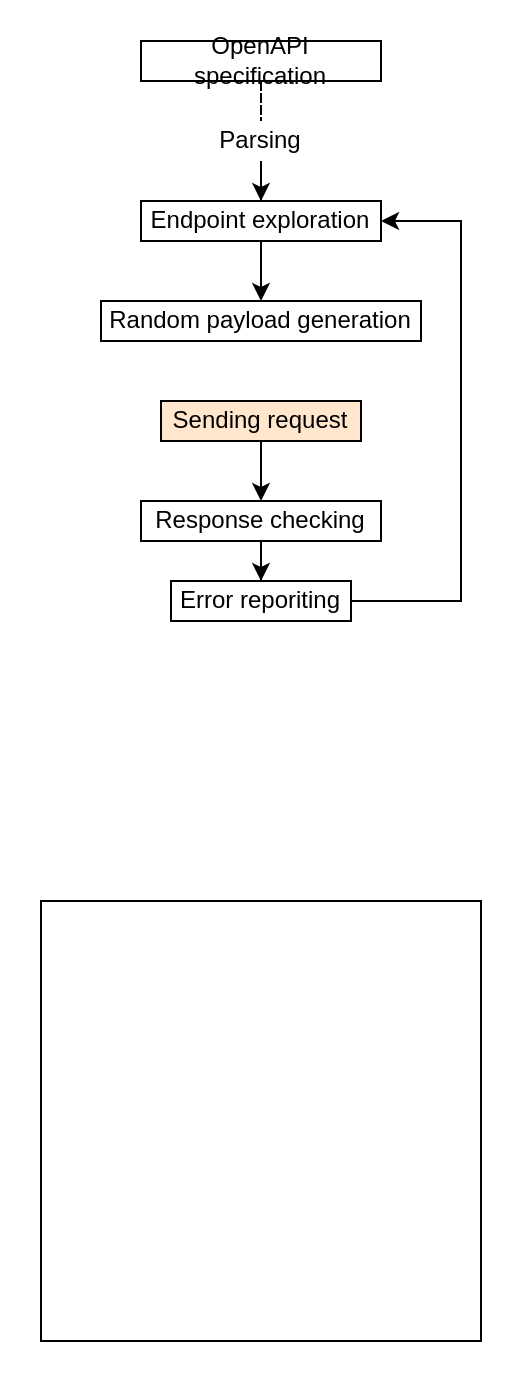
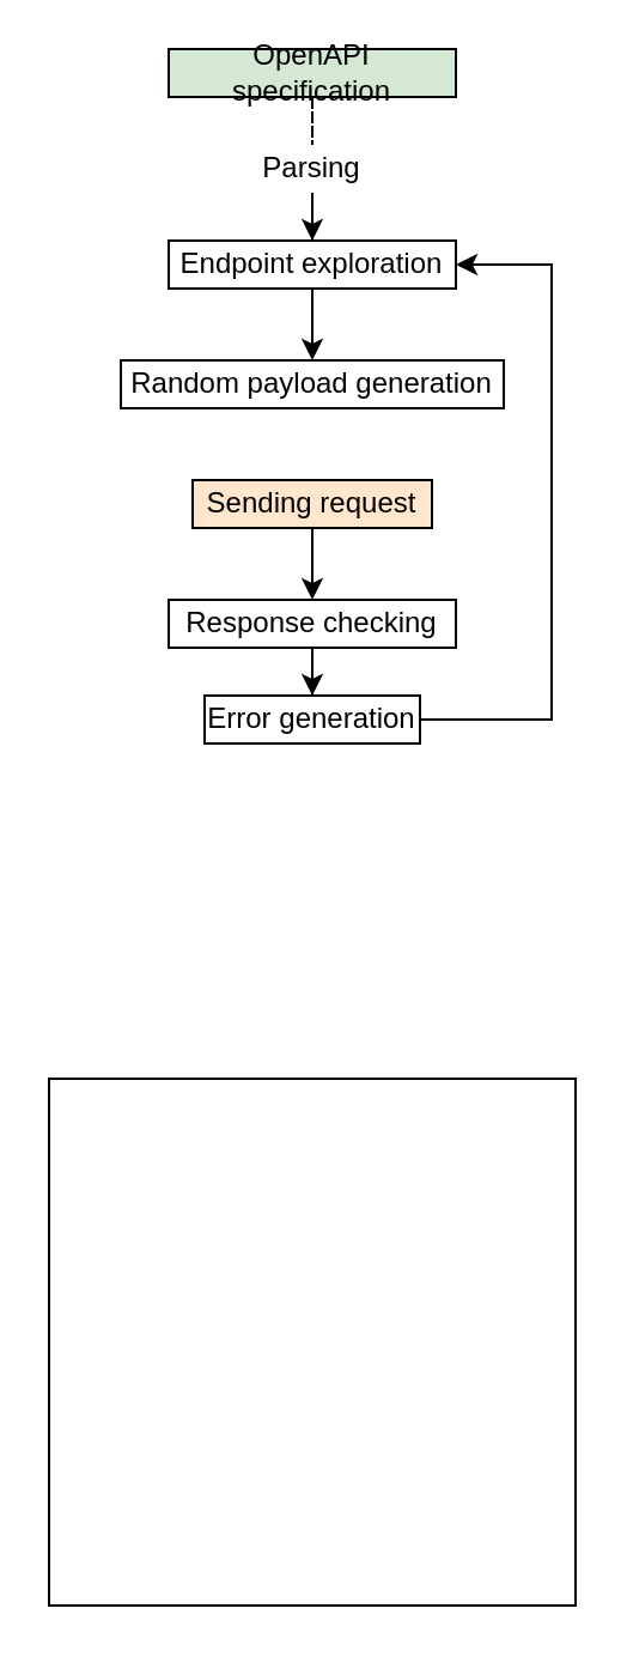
  <mxCell id="0" />
  <mxCell id="1" parent="0" />
  <mxCell id="2" style="edgeStyle=orthogonalEdgeStyle;rounded=0;orthogonalLoop=1;jettySize=auto;html=1;startArrow=none;" edge="1" parent="1" source="14" target="6"><mxGeometry relative="1" as="geometry" /></mxCell>
- <mxCell id="3" value="OpenAPI specification" style="rounded=0;whiteSpace=wrap;html=1;" vertex="1" parent="1"><mxGeometry x="70" y="20" width="120" height="20" as="geometry" /></mxCell>
+ <mxCell id="3" value="OpenAPI specification" style="rounded=0;whiteSpace=wrap;html=1;fillColor=#d5e8d4;" vertex="1" parent="1"><mxGeometry x="70" y="20" width="120" height="20" as="geometry" /></mxCell>
  <mxCell id="4" value="" style="whiteSpace=wrap;html=1;aspect=fixed;" vertex="1" parent="1"><mxGeometry x="20" y="450" width="220" height="220" as="geometry" /></mxCell>
  <mxCell id="5" style="edgeStyle=orthogonalEdgeStyle;rounded=0;orthogonalLoop=1;jettySize=auto;html=1;exitX=0.5;exitY=1;exitDx=0;exitDy=0;" edge="1" parent="1" source="6" target="7"><mxGeometry relative="1" as="geometry" /></mxCell>
  <mxCell id="6" value="Endpoint exploration" style="rounded=0;whiteSpace=wrap;html=1;" vertex="1" parent="1"><mxGeometry x="70" y="100" width="120" height="20" as="geometry" /></mxCell>
  <mxCell id="7" value="Random payload generation" style="rounded=0;whiteSpace=wrap;html=1;" vertex="1" parent="1"><mxGeometry x="50" y="150" width="160" height="20" as="geometry" /></mxCell>
  <mxCell id="8" style="edgeStyle=orthogonalEdgeStyle;rounded=0;orthogonalLoop=1;jettySize=auto;html=1;exitX=0.5;exitY=1;exitDx=0;exitDy=0;entryX=0.5;entryY=0;entryDx=0;entryDy=0;" edge="1" parent="1" source="9" target="11"><mxGeometry relative="1" as="geometry" /></mxCell>
  <mxCell id="9" value="Sending request" style="rounded=0;whiteSpace=wrap;html=1;fillColor=#ffe6cc;" vertex="1" parent="1"><mxGeometry x="80" y="200" width="100" height="20" as="geometry" /></mxCell>
  <mxCell id="10" style="edgeStyle=orthogonalEdgeStyle;rounded=0;orthogonalLoop=1;jettySize=auto;html=1;" edge="1" parent="1" source="11" target="13"><mxGeometry relative="1" as="geometry" /></mxCell>
  <mxCell id="11" value="Response checking" style="rounded=0;whiteSpace=wrap;html=1;" vertex="1" parent="1"><mxGeometry x="70" y="250" width="120" height="20" as="geometry" /></mxCell>
  <mxCell id="12" style="edgeStyle=orthogonalEdgeStyle;rounded=0;orthogonalLoop=1;jettySize=auto;html=1;entryX=1;entryY=0.5;entryDx=0;entryDy=0;" edge="1" parent="1" source="13" target="6"><mxGeometry relative="1" as="geometry"><Array as="points"><mxPoint x="230" y="300" /><mxPoint x="230" y="110" /></Array></mxGeometry></mxCell>
- <mxCell id="13" value="Error reporiting" style="rounded=0;whiteSpace=wrap;html=1;" vertex="1" parent="1"><mxGeometry x="85" y="290" width="90" height="20" as="geometry" /></mxCell>
+ <mxCell id="13" value="Error generation" style="rounded=0;whiteSpace=wrap;html=1;" vertex="1" parent="1"><mxGeometry x="85" y="290" width="90" height="20" as="geometry" /></mxCell>
  <mxCell id="14" value="Parsing" style="text;html=1;strokeColor=none;fillColor=none;align=center;verticalAlign=middle;whiteSpace=wrap;rounded=0;" vertex="1" parent="1"><mxGeometry x="110" y="60" width="40" height="20" as="geometry" /></mxCell>
  <mxCell id="15" value="" style="edgeStyle=orthogonalEdgeStyle;rounded=0;orthogonalLoop=1;jettySize=auto;html=1;endArrow=none;dashed=1;" edge="1" parent="1" source="3" target="14"><mxGeometry relative="1" as="geometry"><mxPoint x="130" y="50" as="sourcePoint" /><mxPoint x="130" y="100" as="targetPoint" /></mxGeometry></mxCell>
